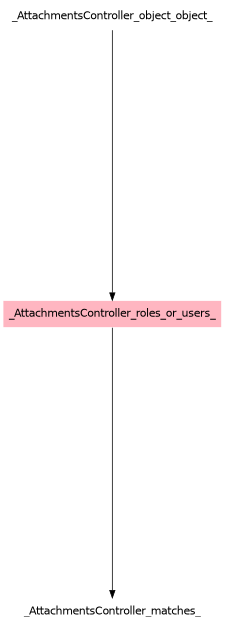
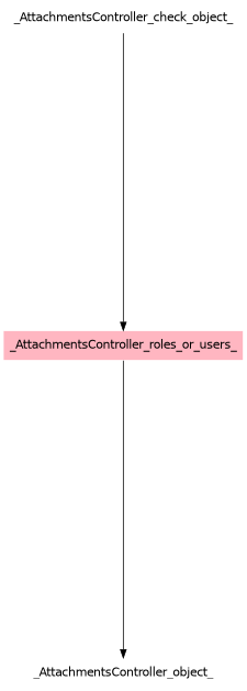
  digraph {
    fontname="DejaVu Sans"
    nodesep=0.5
    ranksep=5
    node [color=white fillcolor=white fontname="DejaVu Sans" shape=box style=filled]
    edge [fontname="DejaVu Sans"]
    _AttachmentsController_roles_or_users_ [fillcolor=lightpink]
-   _AttachmentsController_check_object_ [label=_AttachmentsController_object_object_]
-   _AttachmentsController_matches_
+   _AttachmentsController_check_object_
+   _AttachmentsController_matches_ [label=_AttachmentsController_object_]
    _AttachmentsController_roles_or_users_ -> _AttachmentsController_matches_
    _AttachmentsController_check_object_ -> _AttachmentsController_roles_or_users_
  }
